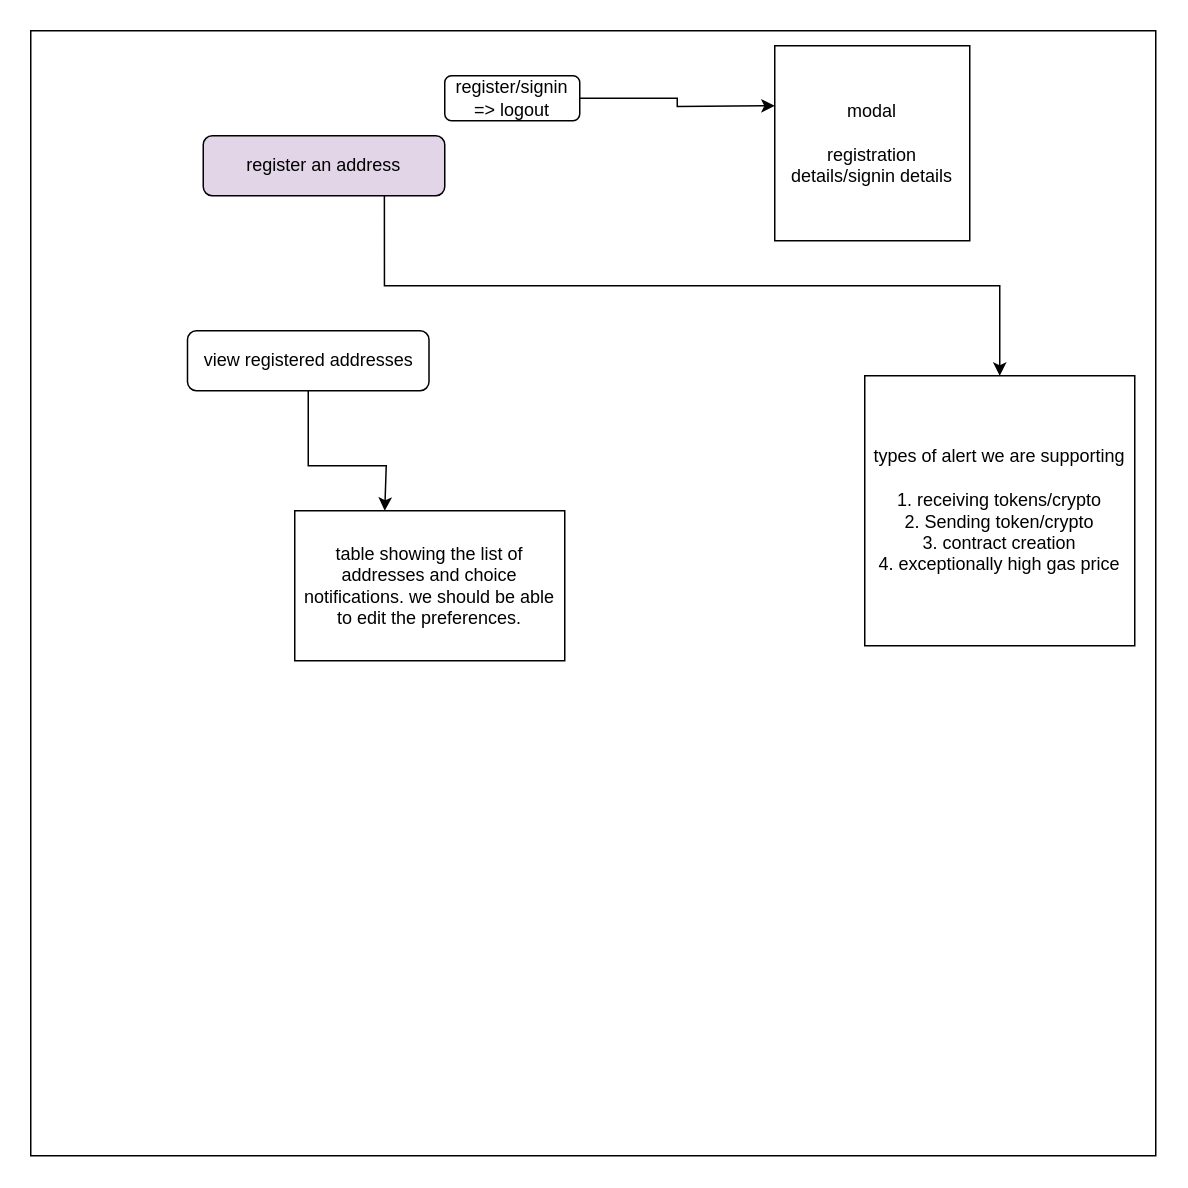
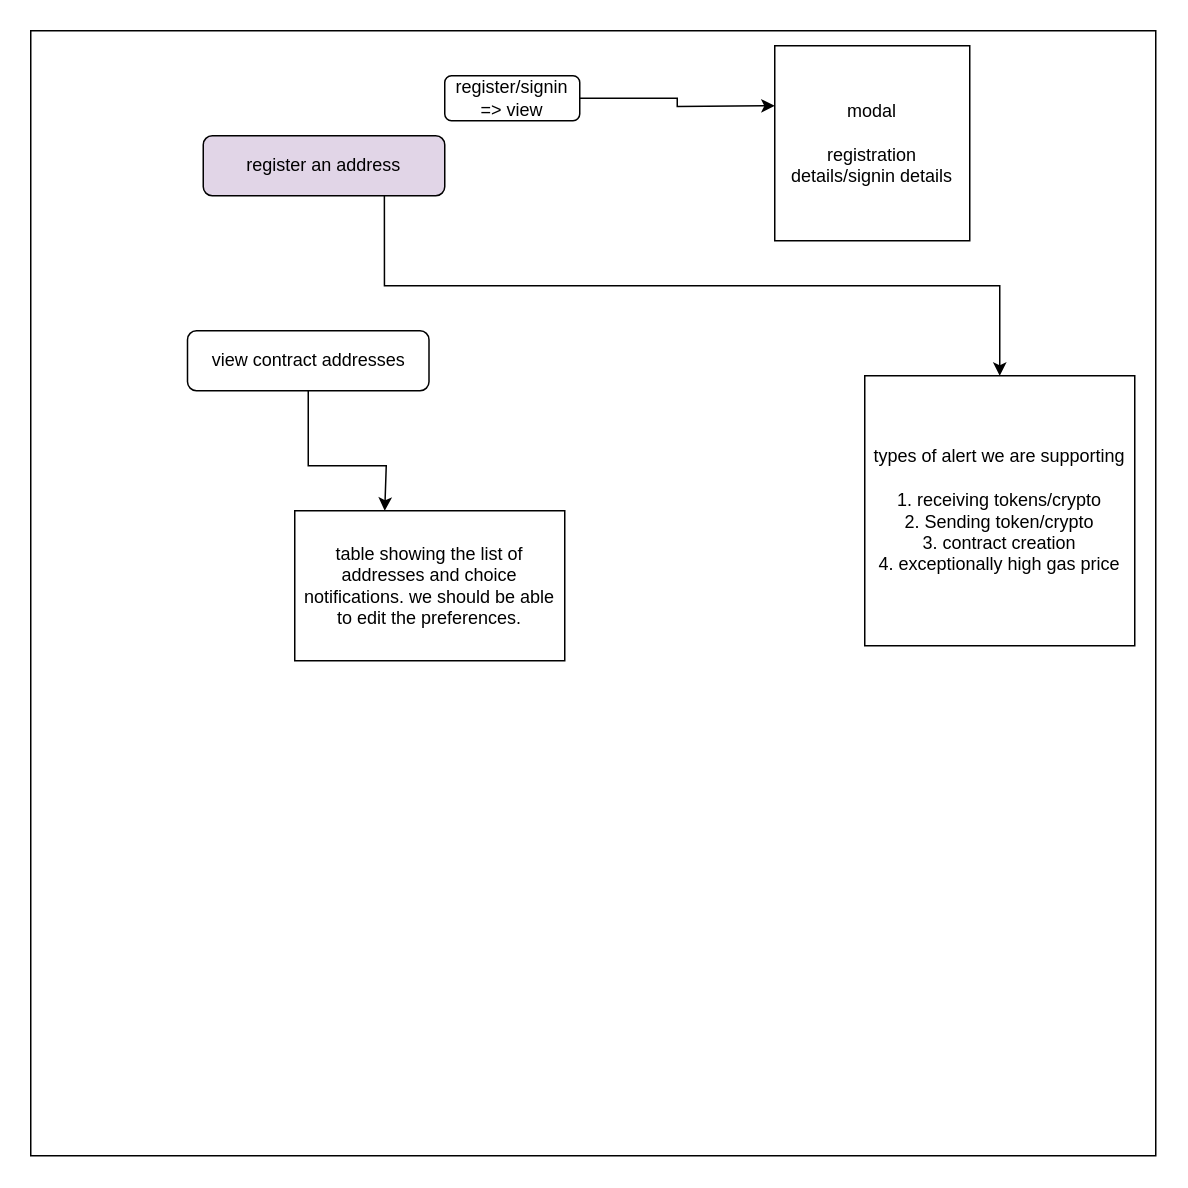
  <mxCell id="0" />
  <mxCell id="1" parent="0" />
  <mxCell id="2" value="" style="whiteSpace=wrap;html=1;aspect=fixed;" vertex="1" parent="1"><mxGeometry x="20" y="20" width="750" height="750" as="geometry" /></mxCell>
  <mxCell id="3" style="edgeStyle=orthogonalEdgeStyle;rounded=0;orthogonalLoop=1;jettySize=auto;html=1;exitX=1;exitY=0.5;exitDx=0;exitDy=0;" edge="1" parent="1" source="4"><mxGeometry relative="1" as="geometry"><mxPoint x="516" y="70" as="targetPoint" /></mxGeometry></mxCell>
- <mxCell id="4" value="register/signin =&amp;gt; logout" style="rounded=1;whiteSpace=wrap;html=1;" vertex="1" parent="1"><mxGeometry x="296" y="50" width="90" height="30" as="geometry" /></mxCell>
+ <mxCell id="4" value="register/signin =&amp;gt; view" style="rounded=1;whiteSpace=wrap;html=1;" vertex="1" parent="1"><mxGeometry x="296" y="50" width="90" height="30" as="geometry" /></mxCell>
  <mxCell id="5" value="modal&lt;br&gt;&lt;br&gt;registration details/signin details" style="whiteSpace=wrap;html=1;aspect=fixed;" vertex="1" parent="1"><mxGeometry x="516" y="30" width="130" height="130" as="geometry" /></mxCell>
  <mxCell id="6" style="edgeStyle=orthogonalEdgeStyle;rounded=0;orthogonalLoop=1;jettySize=auto;html=1;exitX=0.75;exitY=1;exitDx=0;exitDy=0;" edge="1" parent="1" source="7" target="10"><mxGeometry relative="1" as="geometry" /></mxCell>
  <mxCell id="7" value="register an address" style="rounded=1;whiteSpace=wrap;html=1;fillColor=#e1d5e7;" vertex="1" parent="1"><mxGeometry x="135" y="90" width="161" height="40" as="geometry" /></mxCell>
  <mxCell id="8" style="edgeStyle=orthogonalEdgeStyle;rounded=0;orthogonalLoop=1;jettySize=auto;html=1;exitX=0.5;exitY=1;exitDx=0;exitDy=0;" edge="1" parent="1" source="9"><mxGeometry relative="1" as="geometry"><mxPoint x="256" y="340" as="targetPoint" /><Array as="points"><mxPoint x="205" y="310" /><mxPoint x="257" y="310" /></Array></mxGeometry></mxCell>
- <mxCell id="9" value="view registered addresses" style="rounded=1;whiteSpace=wrap;html=1;" vertex="1" parent="1"><mxGeometry x="124.5" y="220" width="161" height="40" as="geometry" /></mxCell>
+ <mxCell id="9" value="view contract addresses" style="rounded=1;whiteSpace=wrap;html=1;" vertex="1" parent="1"><mxGeometry x="124.5" y="220" width="161" height="40" as="geometry" /></mxCell>
  <mxCell id="10" value="types of alert we are supporting&lt;br&gt;&lt;br&gt;1. receiving tokens/crypto&lt;br&gt;2. Sending token/crypto&lt;br&gt;3. contract creation&lt;br&gt;4. exceptionally high gas price" style="whiteSpace=wrap;html=1;aspect=fixed;" vertex="1" parent="1"><mxGeometry x="576" y="250" width="180" height="180" as="geometry" /></mxCell>
  <mxCell id="11" value="table showing the list of addresses and choice notifications. we should be able to edit the preferences." style="rounded=0;whiteSpace=wrap;html=1;" vertex="1" parent="1"><mxGeometry x="196" y="340" width="180" height="100" as="geometry" /></mxCell>
